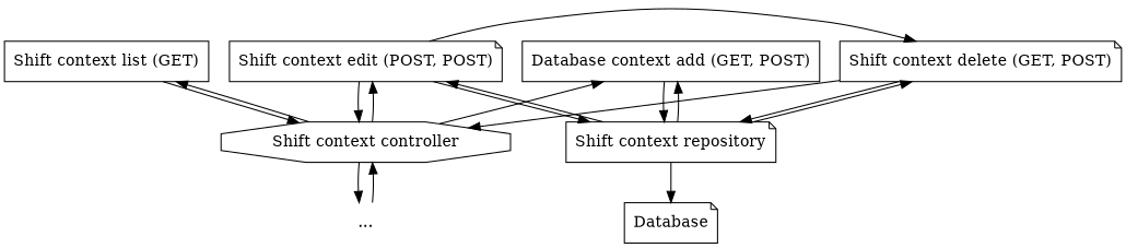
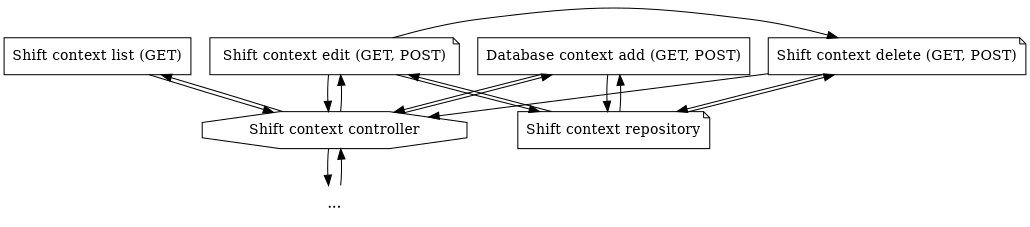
  digraph {
    node [shape=note]
    "Shift context list (GET)" [shape=box]
    n2 [label="Database context add (GET, POST)" shape=box]
-   "Shift context edit (GET, POST)" [label="Shift context edit (POST, POST)"]
+   "Shift context edit (GET, POST)"
    "Shift context delete (GET, POST)"
    "Shift context controller" [shape=octagon]
    "Shift context repository"
    "..." [shape=none]
-   Database
    subgraph sub_1 {
      rank=same
      "Shift context list (GET)"
      n2
      "Shift context edit (GET, POST)"
      "Shift context delete (GET, POST)"
    }
    "Shift context list (GET)" -> "Shift context controller"
+   n2 -> "Shift context controller"
    n2 -> "Shift context repository"
    "Shift context edit (GET, POST)" -> "Shift context delete (GET, POST)"
    "Shift context edit (GET, POST)" -> "Shift context controller"
    "Shift context edit (GET, POST)" -> "Shift context repository"
    "Shift context delete (GET, POST)" -> "Shift context controller"
    "Shift context delete (GET, POST)" -> "Shift context repository"
    "Shift context controller" -> "Shift context list (GET)"
    "Shift context controller" -> n2
    "Shift context controller" -> "Shift context edit (GET, POST)"
    "Shift context controller" -> "..."
    "Shift context repository" -> n2
    "Shift context repository" -> "Shift context edit (GET, POST)"
    "Shift context repository" -> "Shift context delete (GET, POST)"
-   "Shift context repository" -> Database
    "..." -> "Shift context controller"
  }
